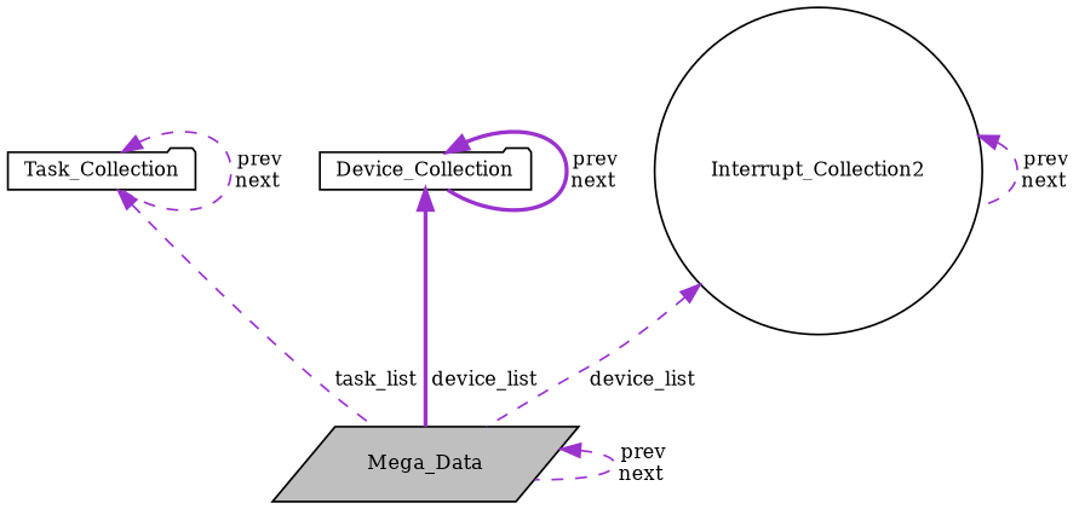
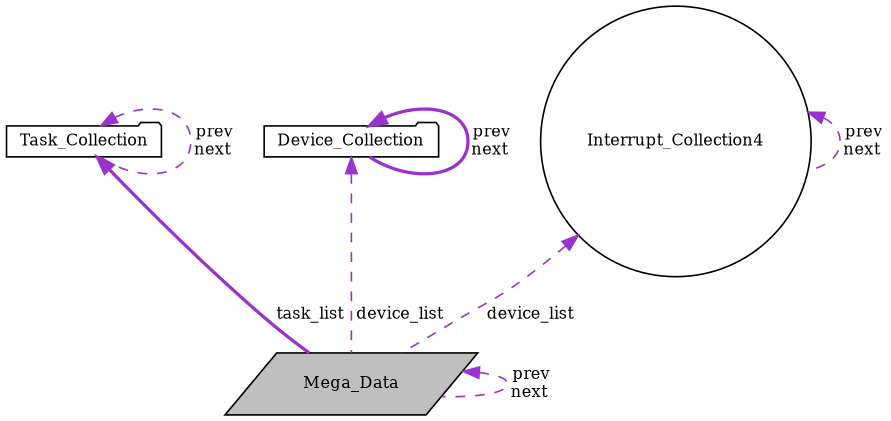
  digraph {
    fontname="DejaVu Serif"
    node [color=black fillcolor=white fontname="DejaVu Serif" fontsize=10 shape=folder style=filled]
    edge [color=darkorchid3 dir=back fontname="DejaVu Serif" fontsize=10 labelfontname=Helvetica labelfontsize=10 style=dashed]
    n1 [fillcolor=grey75 fontcolor=black height=0.2 label=Mega_Data shape=parallelogram width=0.4]
    n2 [height=0.2 label=Task_Collection width=0.4]
    n3 [height=0.2 label=Device_Collection width=0.4]
-   n4 [height=0.2 label=Interrupt_Collection2 shape=circle width=0.4]
+   n4 [height=0.2 label=Interrupt_Collection4 shape=circle width=0.4]
    n1 -> n1 [label=" prev\nnext"]
-   n2 -> n1 [label=" task_list"]
+   n2 -> n1 [label=" task_list" style=bold]
    n2 -> n2 [label=" prev\nnext"]
-   n3 -> n1 [label=" device_list" style=bold]
+   n3 -> n1 [label=" device_list"]
    n3 -> n3 [label=" prev\nnext" style=bold]
    n4 -> n1 [label=" device_list"]
    n4 -> n4 [label=" prev\nnext"]
  }
